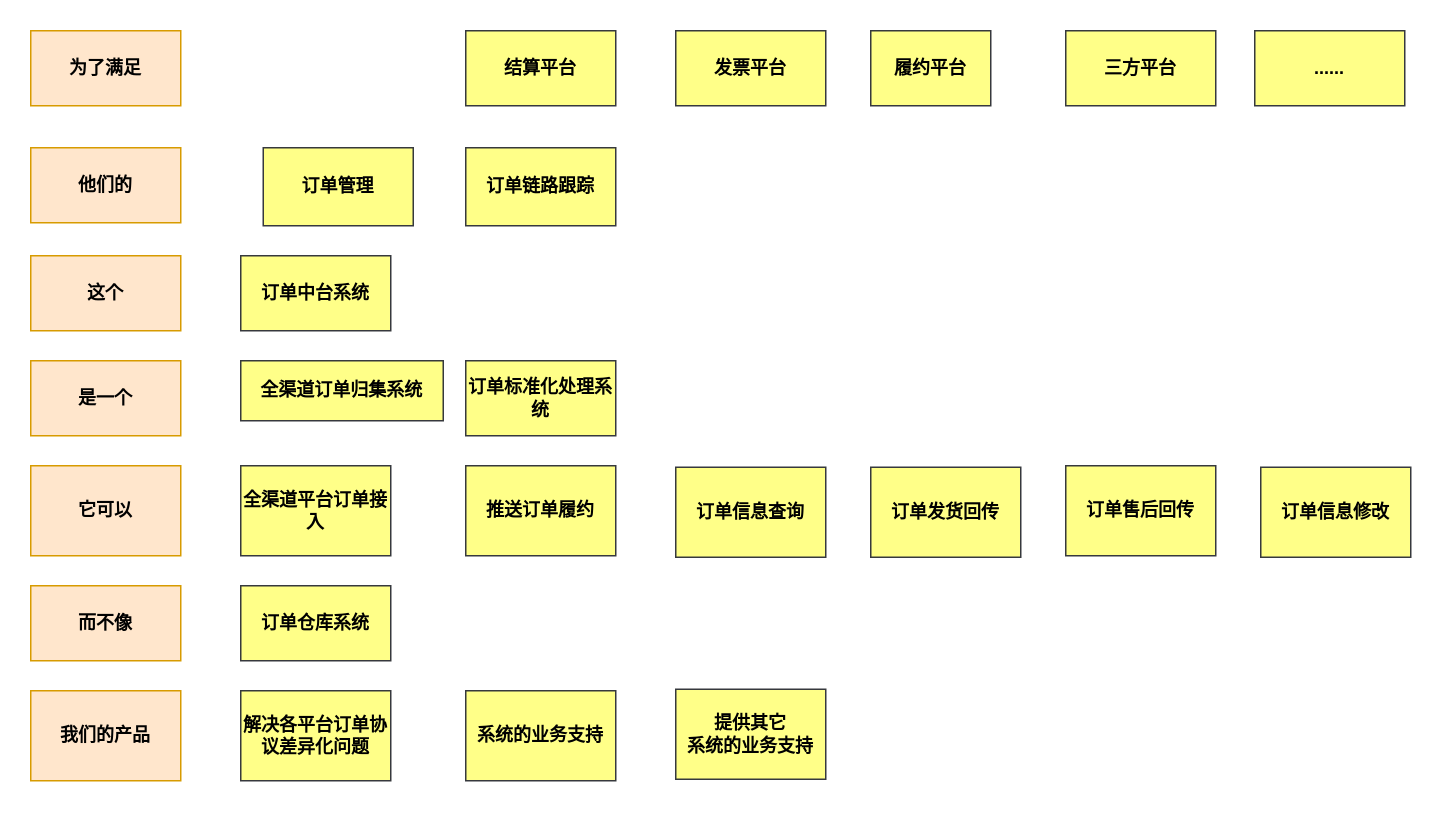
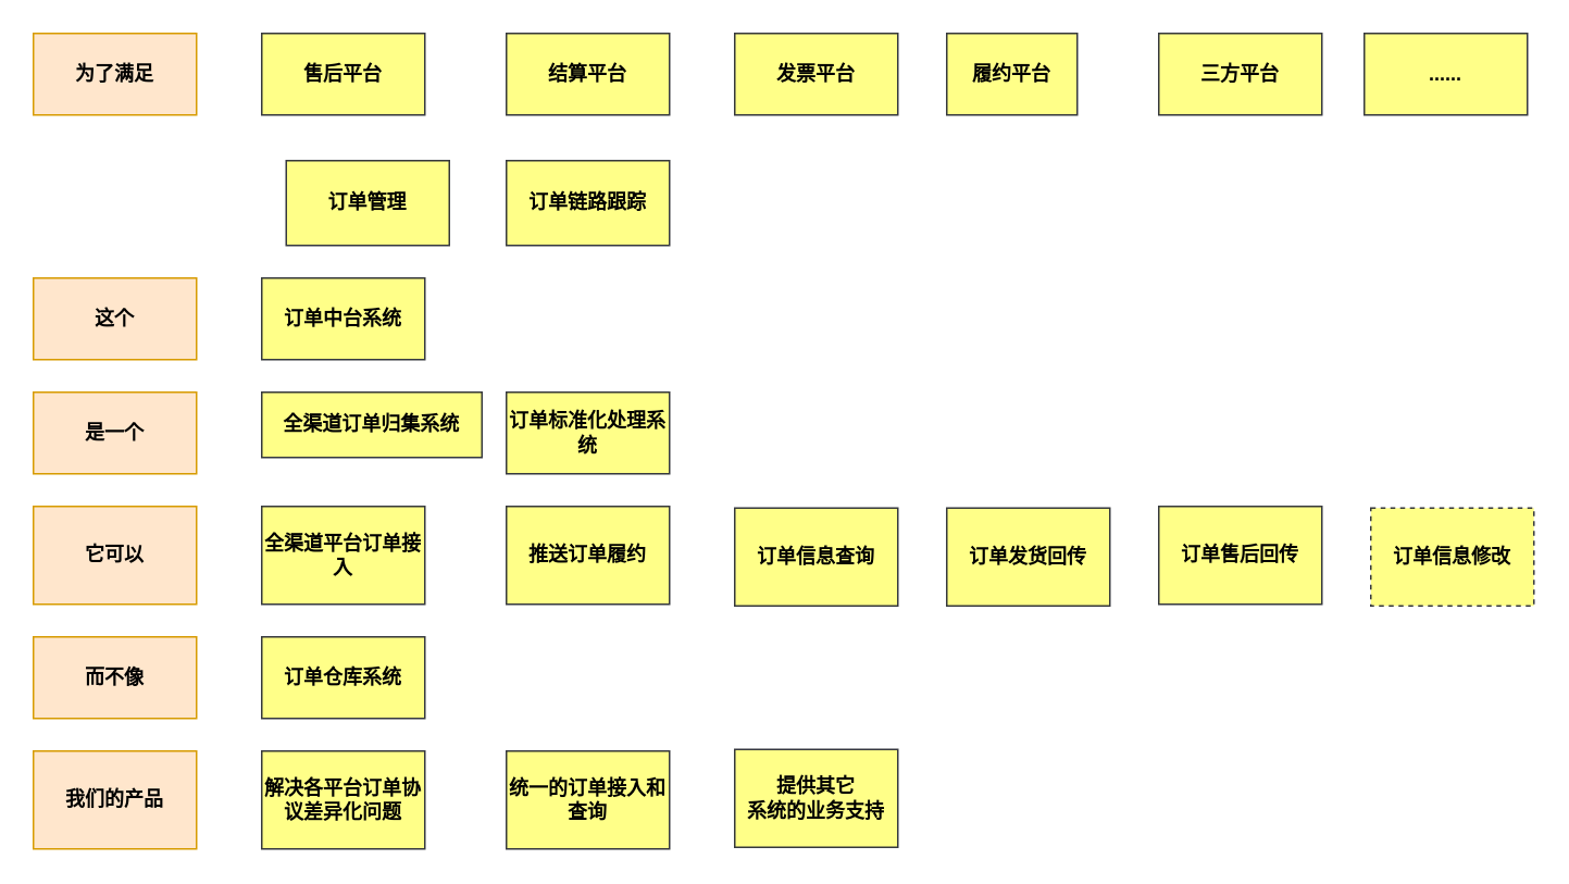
  <mxCell id="0" />
  <mxCell id="1" parent="0" />
  <mxCell id="2" value="&lt;b&gt;为了满足&lt;/b&gt;" style="rounded=0;whiteSpace=wrap;html=1;fillColor=#ffe6cc;strokeColor=#d79b00;" parent="1" vertex="1"><mxGeometry x="20" y="20" width="100" height="50" as="geometry" /></mxCell>
- <mxCell id="3" value="&lt;b&gt;他们的&lt;/b&gt;" style="rounded=0;whiteSpace=wrap;html=1;fillColor=#ffe6cc;strokeColor=#d79b00;" parent="1" vertex="1"><mxGeometry x="20" y="98" width="100" height="50" as="geometry" /></mxCell>
  <mxCell id="4" value="&lt;b&gt;这个&lt;/b&gt;" style="rounded=0;whiteSpace=wrap;html=1;fillColor=#ffe6cc;strokeColor=#d79b00;" parent="1" vertex="1"><mxGeometry x="20" y="170" width="100" height="50" as="geometry" /></mxCell>
  <mxCell id="5" value="&lt;b&gt;是一个&lt;/b&gt;" style="rounded=0;whiteSpace=wrap;html=1;fillColor=#ffe6cc;strokeColor=#d79b00;" parent="1" vertex="1"><mxGeometry x="20" y="240" width="100" height="50" as="geometry" /></mxCell>
  <mxCell id="6" value="&lt;b&gt;它可以&lt;/b&gt;" style="rounded=0;whiteSpace=wrap;html=1;fillColor=#ffe6cc;strokeColor=#d79b00;" parent="1" vertex="1"><mxGeometry x="20" y="310" width="100" height="60" as="geometry" /></mxCell>
  <mxCell id="7" value="&lt;b&gt;而不像&lt;/b&gt;" style="rounded=0;whiteSpace=wrap;html=1;fillColor=#ffe6cc;strokeColor=#d79b00;" parent="1" vertex="1"><mxGeometry x="20" y="390" width="100" height="50" as="geometry" /></mxCell>
  <mxCell id="8" value="&lt;b&gt;我们的产品&lt;/b&gt;" style="rounded=0;whiteSpace=wrap;html=1;fillColor=#ffe6cc;strokeColor=#d79b00;" parent="1" vertex="1"><mxGeometry x="20" y="460" width="100" height="60" as="geometry" /></mxCell>
  <mxCell id="9" value="&lt;b&gt;发票平台&lt;/b&gt;" style="rounded=0;whiteSpace=wrap;html=1;fillColor=#ffff88;strokeColor=#36393d;" parent="1" vertex="1"><mxGeometry x="450" y="20" width="100" height="50" as="geometry" /></mxCell>
+ <mxCell id="10" value="&lt;b&gt;售后平台&lt;/b&gt;" style="rounded=0;whiteSpace=wrap;html=1;fillColor=#ffff88;strokeColor=#36393d;" parent="1" vertex="1"><mxGeometry x="160" y="20" width="100" height="50" as="geometry" /></mxCell>
  <mxCell id="11" value="&lt;b&gt;结算平台&lt;/b&gt;" style="rounded=0;whiteSpace=wrap;html=1;fillColor=#ffff88;strokeColor=#36393d;" parent="1" vertex="1"><mxGeometry x="310" y="20" width="100" height="50" as="geometry" /></mxCell>
  <mxCell id="12" value="&lt;b&gt;履约平台&lt;/b&gt;" style="rounded=0;whiteSpace=wrap;html=1;fillColor=#ffff88;strokeColor=#36393d;" parent="1" vertex="1"><mxGeometry x="580" y="20" width="80" height="50" as="geometry" /></mxCell>
  <mxCell id="13" value="&lt;b&gt;订单管理&lt;/b&gt;" style="rounded=0;whiteSpace=wrap;html=1;fillColor=#ffff88;strokeColor=#36393d;" parent="1" vertex="1"><mxGeometry x="175" y="98" width="100" height="52" as="geometry" /></mxCell>
  <mxCell id="14" value="&lt;b&gt;订单中台系统&lt;/b&gt;" style="rounded=0;whiteSpace=wrap;html=1;fillColor=#ffff88;strokeColor=#36393d;" parent="1" vertex="1"><mxGeometry x="160" y="170" width="100" height="50" as="geometry" /></mxCell>
  <mxCell id="15" value="&lt;b&gt;三方平台&lt;/b&gt;" style="rounded=0;whiteSpace=wrap;html=1;fillColor=#ffff88;strokeColor=#36393d;" parent="1" vertex="1"><mxGeometry x="710" y="20" width="100" height="50" as="geometry" /></mxCell>
  <mxCell id="16" value="&lt;b&gt;全渠道订单归集系统&lt;/b&gt;" style="rounded=0;whiteSpace=wrap;html=1;fillColor=#ffff88;strokeColor=#36393d;" parent="1" vertex="1"><mxGeometry x="160" y="240" width="135" height="40" as="geometry" /></mxCell>
  <mxCell id="17" value="&lt;b&gt;订单标准化处理系统&lt;/b&gt;" style="rounded=0;whiteSpace=wrap;html=1;fillColor=#ffff88;strokeColor=#36393d;" parent="1" vertex="1"><mxGeometry x="310" y="240" width="100" height="50" as="geometry" /></mxCell>
  <mxCell id="18" value="&lt;b&gt;全渠道平台订单接入&lt;/b&gt;" style="rounded=0;whiteSpace=wrap;html=1;fillColor=#ffff88;strokeColor=#36393d;" parent="1" vertex="1"><mxGeometry x="160" y="310" width="100" height="60" as="geometry" /></mxCell>
  <mxCell id="19" value="&lt;b&gt;订单发货回传&lt;/b&gt;" style="rounded=0;whiteSpace=wrap;html=1;fillColor=#ffff88;strokeColor=#36393d;" parent="1" vertex="1"><mxGeometry x="580" y="311" width="100" height="60" as="geometry" /></mxCell>
  <mxCell id="20" value="&lt;b&gt;订单仓库系统&lt;/b&gt;" style="rounded=0;whiteSpace=wrap;html=1;fillColor=#ffff88;strokeColor=#36393d;" parent="1" vertex="1"><mxGeometry x="160" y="390" width="100" height="50" as="geometry" /></mxCell>
  <mxCell id="21" value="&lt;b&gt;推送订单履约&lt;/b&gt;" style="rounded=0;whiteSpace=wrap;html=1;fillColor=#ffff88;strokeColor=#36393d;" parent="1" vertex="1"><mxGeometry x="310" y="310" width="100" height="60" as="geometry" /></mxCell>
  <mxCell id="22" value="&lt;b&gt;......&lt;/b&gt;" style="rounded=0;whiteSpace=wrap;html=1;fillColor=#ffff88;strokeColor=#36393d;" parent="1" vertex="1"><mxGeometry x="836" y="20" width="100" height="50" as="geometry" /></mxCell>
  <mxCell id="23" value="&lt;b&gt;订单信息查询&lt;/b&gt;" style="rounded=0;whiteSpace=wrap;html=1;fillColor=#ffff88;strokeColor=#36393d;" parent="1" vertex="1"><mxGeometry x="450" y="311" width="100" height="60" as="geometry" /></mxCell>
  <mxCell id="24" value="&lt;b&gt;解决各平台订单协议差异化问题&lt;/b&gt;" style="rounded=0;whiteSpace=wrap;html=1;fillColor=#ffff88;strokeColor=#36393d;" parent="1" vertex="1"><mxGeometry x="160" y="460" width="100" height="60" as="geometry" /></mxCell>
- <mxCell id="25" value="&lt;b&gt;系统的业务支持&lt;/b&gt;" style="rounded=0;whiteSpace=wrap;html=1;fillColor=#ffff88;strokeColor=#36393d;" parent="1" vertex="1"><mxGeometry x="310" y="460" width="100" height="60" as="geometry" /></mxCell>
+ <mxCell id="25" value="&lt;b&gt;统一的订单接入和查询&lt;/b&gt;" style="rounded=0;whiteSpace=wrap;html=1;fillColor=#ffff88;strokeColor=#36393d;" parent="1" vertex="1"><mxGeometry x="310" y="460" width="100" height="60" as="geometry" /></mxCell>
  <mxCell id="26" value="&lt;b&gt;提供其它&lt;/b&gt;&lt;b&gt;&lt;br&gt;系统的业务支持&lt;/b&gt;" style="rounded=0;whiteSpace=wrap;html=1;fillColor=#ffff88;strokeColor=#36393d;" parent="1" vertex="1"><mxGeometry x="450" y="459" width="100" height="60" as="geometry" /></mxCell>
  <mxCell id="27" value="&lt;b&gt;订单链路跟踪&lt;/b&gt;" style="rounded=0;whiteSpace=wrap;html=1;fillColor=#ffff88;strokeColor=#36393d;" parent="1" vertex="1"><mxGeometry x="310" y="98" width="100" height="52" as="geometry" /></mxCell>
  <mxCell id="28" value="&lt;b&gt;订单售后回传&lt;/b&gt;" style="rounded=0;whiteSpace=wrap;html=1;fillColor=#ffff88;strokeColor=#36393d;" parent="1" vertex="1"><mxGeometry x="710" y="310" width="100" height="60" as="geometry" /></mxCell>
- <mxCell id="29" value="&lt;b&gt;订单信息修改&lt;/b&gt;" style="rounded=0;whiteSpace=wrap;html=1;fillColor=#ffff88;strokeColor=#36393d;" parent="1" vertex="1"><mxGeometry x="840" y="311" width="100" height="60" as="geometry" /></mxCell>
+ <mxCell id="29" value="&lt;b&gt;订单信息修改&lt;/b&gt;" style="rounded=0;whiteSpace=wrap;html=1;fillColor=#ffff88;strokeColor=#36393d;dashed=1;" parent="1" vertex="1"><mxGeometry x="840" y="311" width="100" height="60" as="geometry" /></mxCell>
